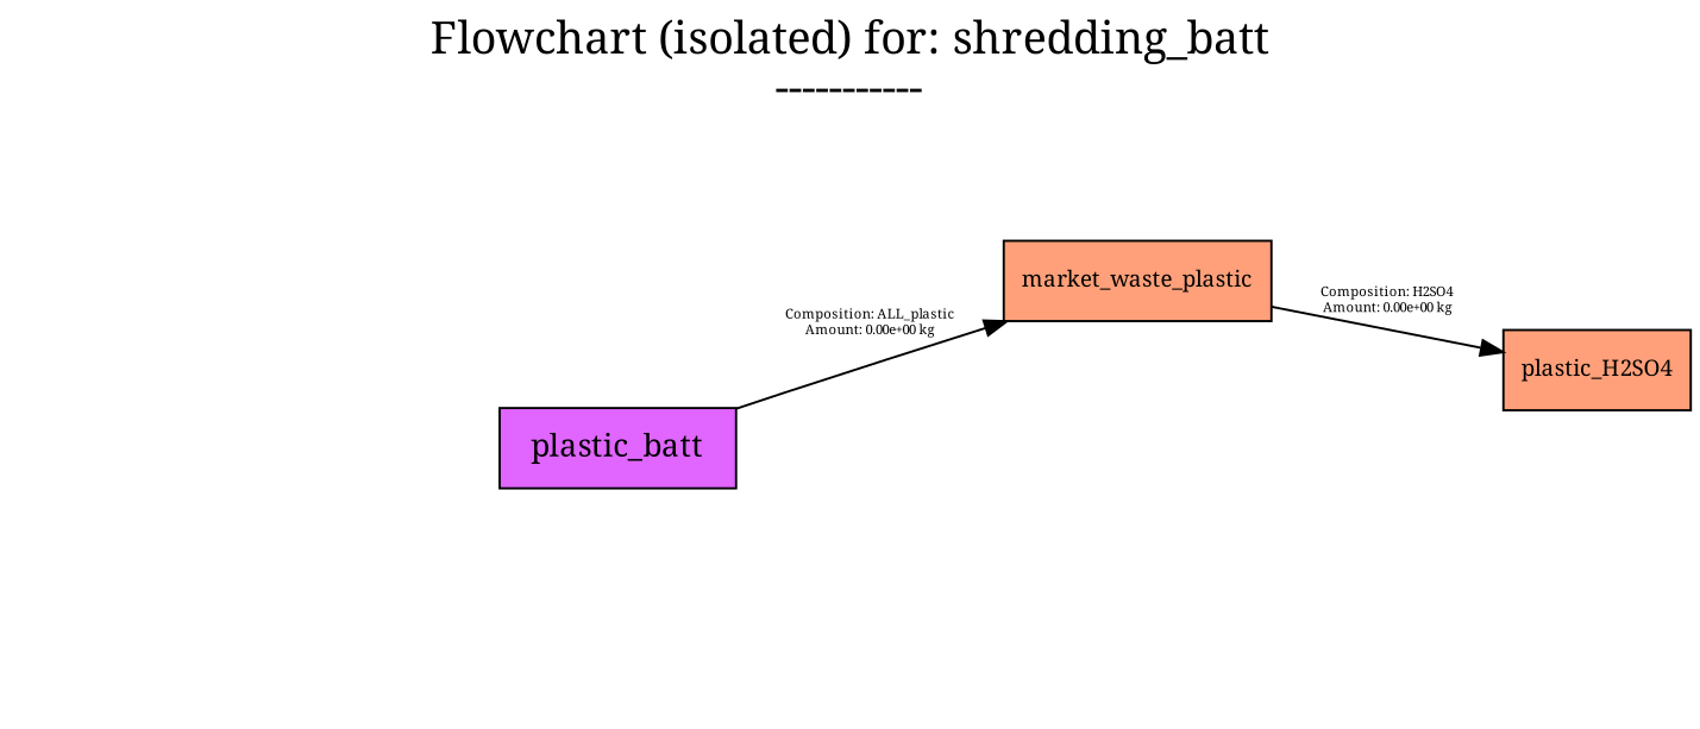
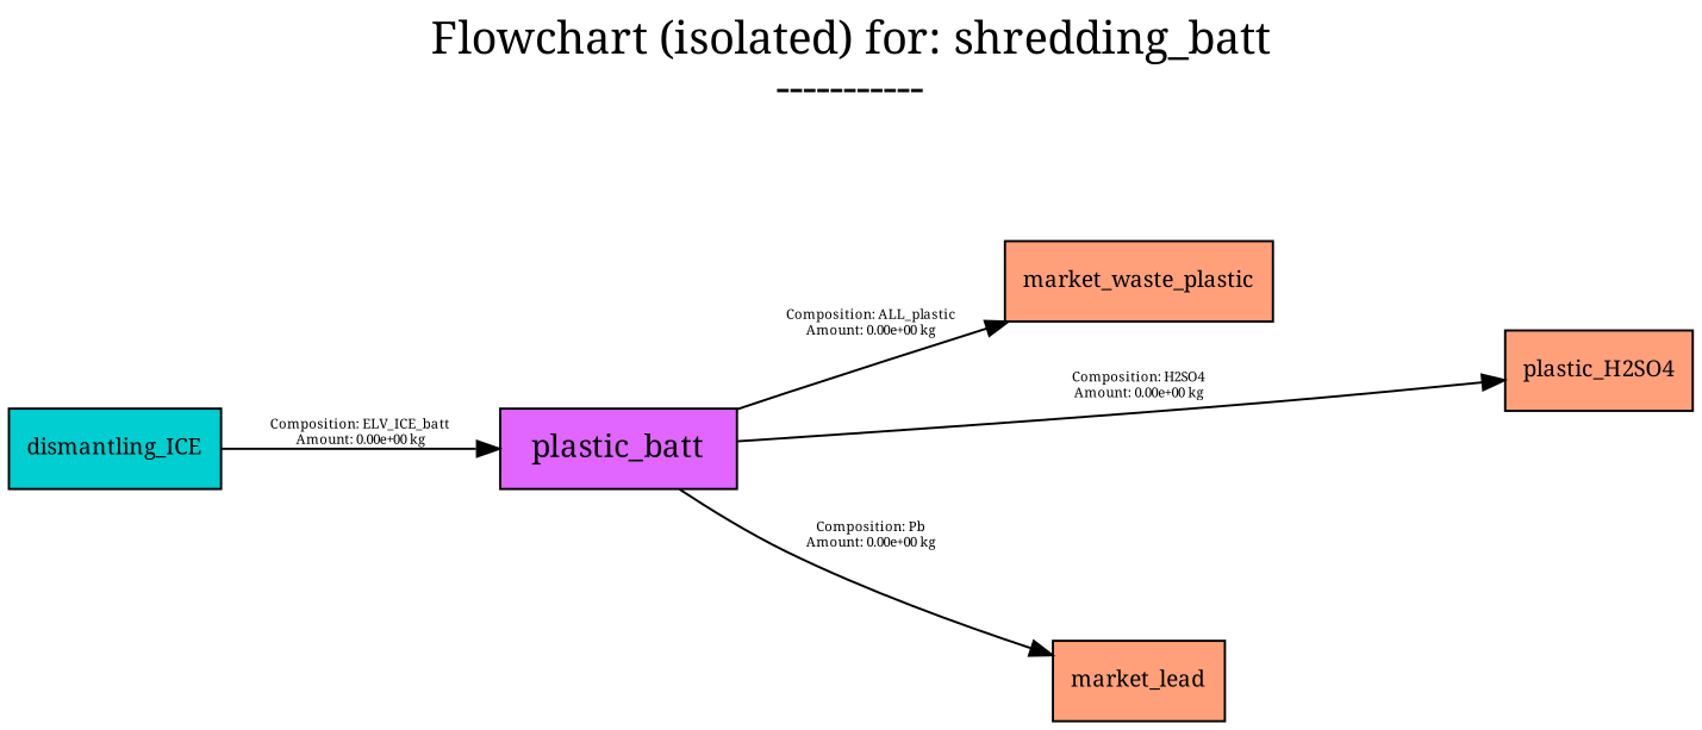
  digraph {
    font=Cabin
    fontname="Noto Serif"
    fontsize=20
    label="Flowchart (isolated) for: shredding_batt\n-----------"
    labeljust=c
    labelloc=tc
    nodesep=0.6
    rankdir=LR
    ranksep=0.6
    node [fillcolor=lightsalmon1 fontname="Noto Serif" fontsize=10 shape=box style=filled]
    edge [color=black fontname="Noto Serif" fontsize=6]
    n1 [fillcolor=mediumorchid1 fontsize=14 height=0.5 label=plastic_batt width=1.4722]
    market_waste_plastic [height=0.5 width=1.5139]
    n3 [height=0.5 label=plastic_H2SO4 width=1.1528]
+   market_lead [height=0.5 width=0.95833]
+   dismantling_ICE [fillcolor=darkturquoise height=0.5 width=1.1806]
    n1 -> market_waste_plastic [label="Composition: ALL_plastic\nAmount: 0.00e+00 kg"]
-   market_waste_plastic -> n3 [label="Composition: H2SO4\nAmount: 0.00e+00 kg"]
+   n1 -> n3 [label="Composition: H2SO4\nAmount: 0.00e+00 kg"]
+   n1 -> market_lead [label="Composition: Pb\nAmount: 0.00e+00 kg"]
+   dismantling_ICE -> n1 [label="Composition: ELV_ICE_batt\nAmount: 0.00e+00 kg"]
  }
